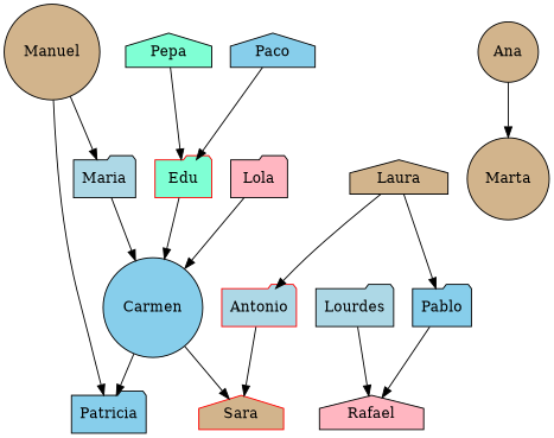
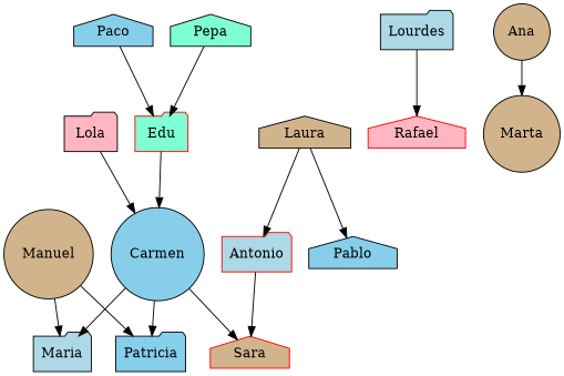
  strict digraph {
    node [fillcolor=tan shape=house style=filled]
    n1 [fillcolor=skyblue label=Paco]
    n2 [color=red fillcolor=aquamarine label=Edu shape=folder]
    n3 [fillcolor=skyblue label=Carmen shape=circle]
    n4 [fillcolor=aquamarine label=Pepa]
    n5 [fillcolor=skyblue label=Patricia shape=folder]
    n6 [fillcolor=lightblue label=Maria shape=folder]
    n7 [color=red label=Sara]
    n8 [fillcolor=lightpink label=Lola shape=folder]
    n9 [color=red fillcolor=lightblue label=Antonio shape=folder]
-   n10 [fillcolor=skyblue label=Pablo shape=folder]
-   n11 [fillcolor=lightpink label=Rafael]
+   n10 [fillcolor=skyblue label=Pablo]
+   n11 [fillcolor=lightpink label=Rafael color=red]
    n12 [label=Laura]
    n13 [label=Manuel shape=circle]
    n14 [label=Marta shape=circle]
    n15 [label=Ana shape=circle]
    n16 [fillcolor=lightblue label=Lourdes shape=folder]
    n1 -> n2
    n2 -> n3
    n3 -> n5
-   n6 -> n3
+   n3 -> n6
    n3 -> n7
    n4 -> n2
    n8 -> n3
    n9 -> n7
-   n10 -> n11
    n12 -> n9
    n12 -> n10
    n13 -> n5
    n13 -> n6
    n15 -> n14
    n16 -> n11
  }
